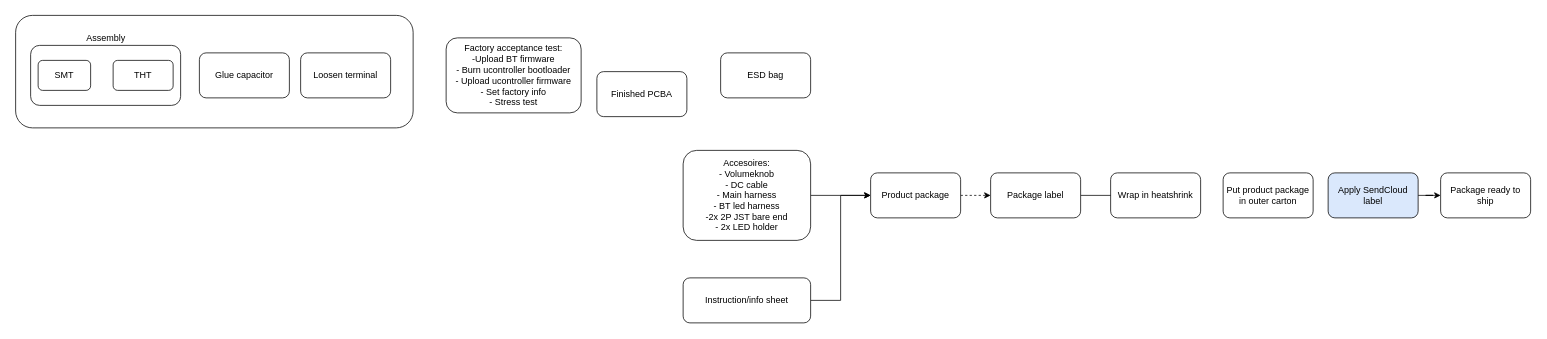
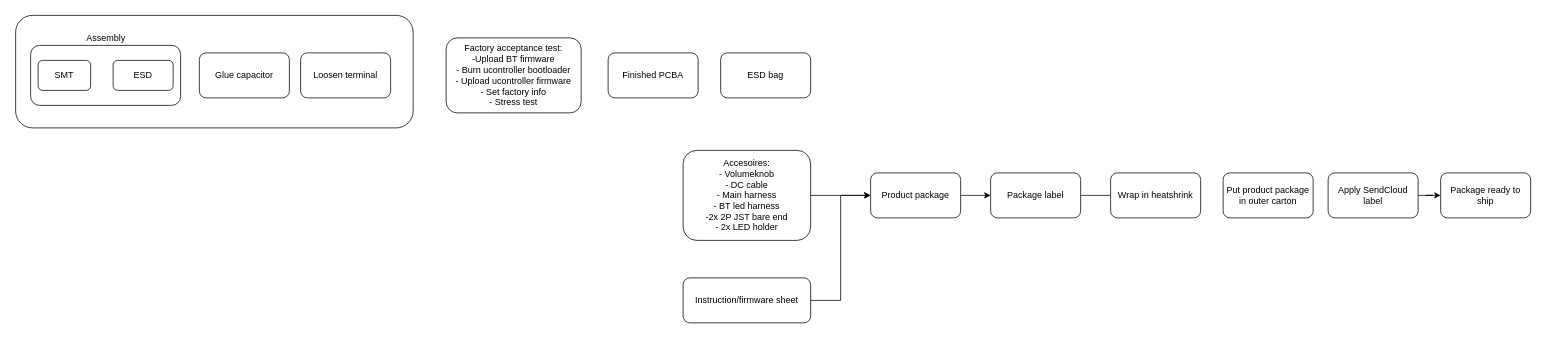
  <mxCell id="0" />
  <mxCell id="1" parent="0" />
  <mxCell id="2" value="" style="rounded=1;whiteSpace=wrap;html=1;" vertex="1" parent="1"><mxGeometry x="20" y="20" width="530" height="150" as="geometry" /></mxCell>
  <mxCell id="3" value="" style="rounded=1;whiteSpace=wrap;html=1;align=center;" vertex="1" parent="1"><mxGeometry x="40" y="60" width="200" height="80" as="geometry" /></mxCell>
  <mxCell id="4" value="Package ready to ship" style="rounded=1;whiteSpace=wrap;html=1;" vertex="1" parent="1"><mxGeometry x="1920" y="230" width="120" height="60" as="geometry" /></mxCell>
  <mxCell id="5" value="Wrap in heatshrink" style="rounded=1;whiteSpace=wrap;html=1;" vertex="1" parent="1"><mxGeometry x="1480" y="230" width="120" height="60" as="geometry" /></mxCell>
- <mxCell id="6" value="Finished PCBA" style="rounded=1;whiteSpace=wrap;html=1;" vertex="1" parent="1"><mxGeometry x="795" y="95" width="120" height="60" as="geometry" /></mxCell>
+ <mxCell id="6" value="Finished PCBA" style="rounded=1;whiteSpace=wrap;html=1;" vertex="1" parent="1"><mxGeometry x="810" y="70" width="120" height="60" as="geometry" /></mxCell>
  <mxCell id="7" style="edgeStyle=orthogonalEdgeStyle;rounded=0;orthogonalLoop=1;jettySize=auto;html=1;" edge="1" parent="1" source="8"><mxGeometry relative="1" as="geometry"><mxPoint x="1160" y="260" as="targetPoint" /></mxGeometry></mxCell>
  <mxCell id="8" value="Accesoires:&lt;br&gt;- Volumeknob&lt;br&gt;- DC cable&lt;br&gt;- Main harness&lt;br&gt;- BT led harness&lt;br&gt;-2x 2P JST bare end&lt;br&gt;- 2x LED holder" style="rounded=1;whiteSpace=wrap;html=1;" vertex="1" parent="1"><mxGeometry x="910" y="200" width="170" height="120" as="geometry" /></mxCell>
  <mxCell id="9" value="SMT" style="rounded=1;whiteSpace=wrap;html=1;" vertex="1" parent="1"><mxGeometry x="50" y="80" width="70" height="40" as="geometry" /></mxCell>
- <mxCell id="10" value="THT" style="rounded=1;whiteSpace=wrap;html=1;" vertex="1" parent="1"><mxGeometry x="150" y="80" width="80" height="40" as="geometry" /></mxCell>
+ <mxCell id="10" value="ESD" style="rounded=1;whiteSpace=wrap;html=1;" vertex="1" parent="1"><mxGeometry x="150" y="80" width="80" height="40" as="geometry" /></mxCell>
  <mxCell id="11" value="Glue capacitor" style="rounded=1;whiteSpace=wrap;html=1;" vertex="1" parent="1"><mxGeometry x="265" y="70" width="120" height="60" as="geometry" /></mxCell>
  <mxCell id="12" value="Loosen terminal" style="rounded=1;whiteSpace=wrap;html=1;" vertex="1" parent="1"><mxGeometry x="400" y="70" width="120" height="60" as="geometry" /></mxCell>
  <mxCell id="13" value="Assembly" style="text;html=1;align=center;verticalAlign=middle;resizable=0;points=[];autosize=1;" vertex="1" parent="1"><mxGeometry x="105" y="40" width="70" height="20" as="geometry" /></mxCell>
  <mxCell id="14" value="ESD bag" style="rounded=1;whiteSpace=wrap;html=1;" vertex="1" parent="1"><mxGeometry x="960" y="70" width="120" height="60" as="geometry" /></mxCell>
  <mxCell id="15" style="edgeStyle=orthogonalEdgeStyle;rounded=0;orthogonalLoop=1;jettySize=auto;html=1;entryX=0;entryY=0.5;entryDx=0;entryDy=0;" edge="1" parent="1" source="16" target="19"><mxGeometry relative="1" as="geometry" /></mxCell>
- <mxCell id="16" value="Instruction/info sheet" style="rounded=1;whiteSpace=wrap;html=1;" vertex="1" parent="1"><mxGeometry x="910" y="370" width="170" height="60" as="geometry" /></mxCell>
+ <mxCell id="16" value="Instruction/firmware sheet" style="rounded=1;whiteSpace=wrap;html=1;" vertex="1" parent="1"><mxGeometry x="910" y="370" width="170" height="60" as="geometry" /></mxCell>
  <mxCell id="17" value="Factory acceptance test:&lt;br&gt;-Upload BT firmware&lt;br&gt;- Burn ucontroller bootloader&lt;br&gt;- Upload ucontroller firmware&lt;br&gt;- Set factory info&lt;br&gt;- Stress test" style="rounded=1;whiteSpace=wrap;html=1;" vertex="1" parent="1"><mxGeometry x="594" y="50" width="180" height="100" as="geometry" /></mxCell>
- <mxCell id="18" value="" style="edgeStyle=orthogonalEdgeStyle;rounded=0;orthogonalLoop=1;jettySize=auto;html=1;dashed=1;" edge="1" parent="1" source="19" target="21"><mxGeometry relative="1" as="geometry" /></mxCell>
+ <mxCell id="18" value="" style="edgeStyle=orthogonalEdgeStyle;rounded=0;orthogonalLoop=1;jettySize=auto;html=1;" edge="1" parent="1" source="19" target="21"><mxGeometry relative="1" as="geometry" /></mxCell>
  <mxCell id="19" value="Product package" style="rounded=1;whiteSpace=wrap;html=1;" vertex="1" parent="1"><mxGeometry x="1160" y="230" width="120" height="60" as="geometry" /></mxCell>
  <mxCell id="20" value="" style="edgeStyle=orthogonalEdgeStyle;rounded=0;orthogonalLoop=1;jettySize=auto;html=1;endArrow=none;" edge="1" parent="1" source="21" target="5"><mxGeometry relative="1" as="geometry" /></mxCell>
  <mxCell id="21" value="Package label" style="rounded=1;whiteSpace=wrap;html=1;" vertex="1" parent="1"><mxGeometry x="1320" y="230" width="120" height="60" as="geometry" /></mxCell>
  <mxCell id="22" value="Put product package in outer carton" style="rounded=1;whiteSpace=wrap;html=1;" vertex="1" parent="1"><mxGeometry x="1630" y="230" width="120" height="60" as="geometry" /></mxCell>
  <mxCell id="23" value="" style="edgeStyle=orthogonalEdgeStyle;rounded=0;orthogonalLoop=1;jettySize=auto;html=1;" edge="1" parent="1" source="24" target="4"><mxGeometry relative="1" as="geometry" /></mxCell>
- <mxCell id="24" value="Apply SendCloud label" style="rounded=1;whiteSpace=wrap;html=1;fillColor=#dae8fc;" vertex="1" parent="1"><mxGeometry x="1770" y="230" width="120" height="60" as="geometry" /></mxCell>
+ <mxCell id="24" value="Apply SendCloud label" style="rounded=1;whiteSpace=wrap;html=1;" vertex="1" parent="1"><mxGeometry x="1770" y="230" width="120" height="60" as="geometry" /></mxCell>
